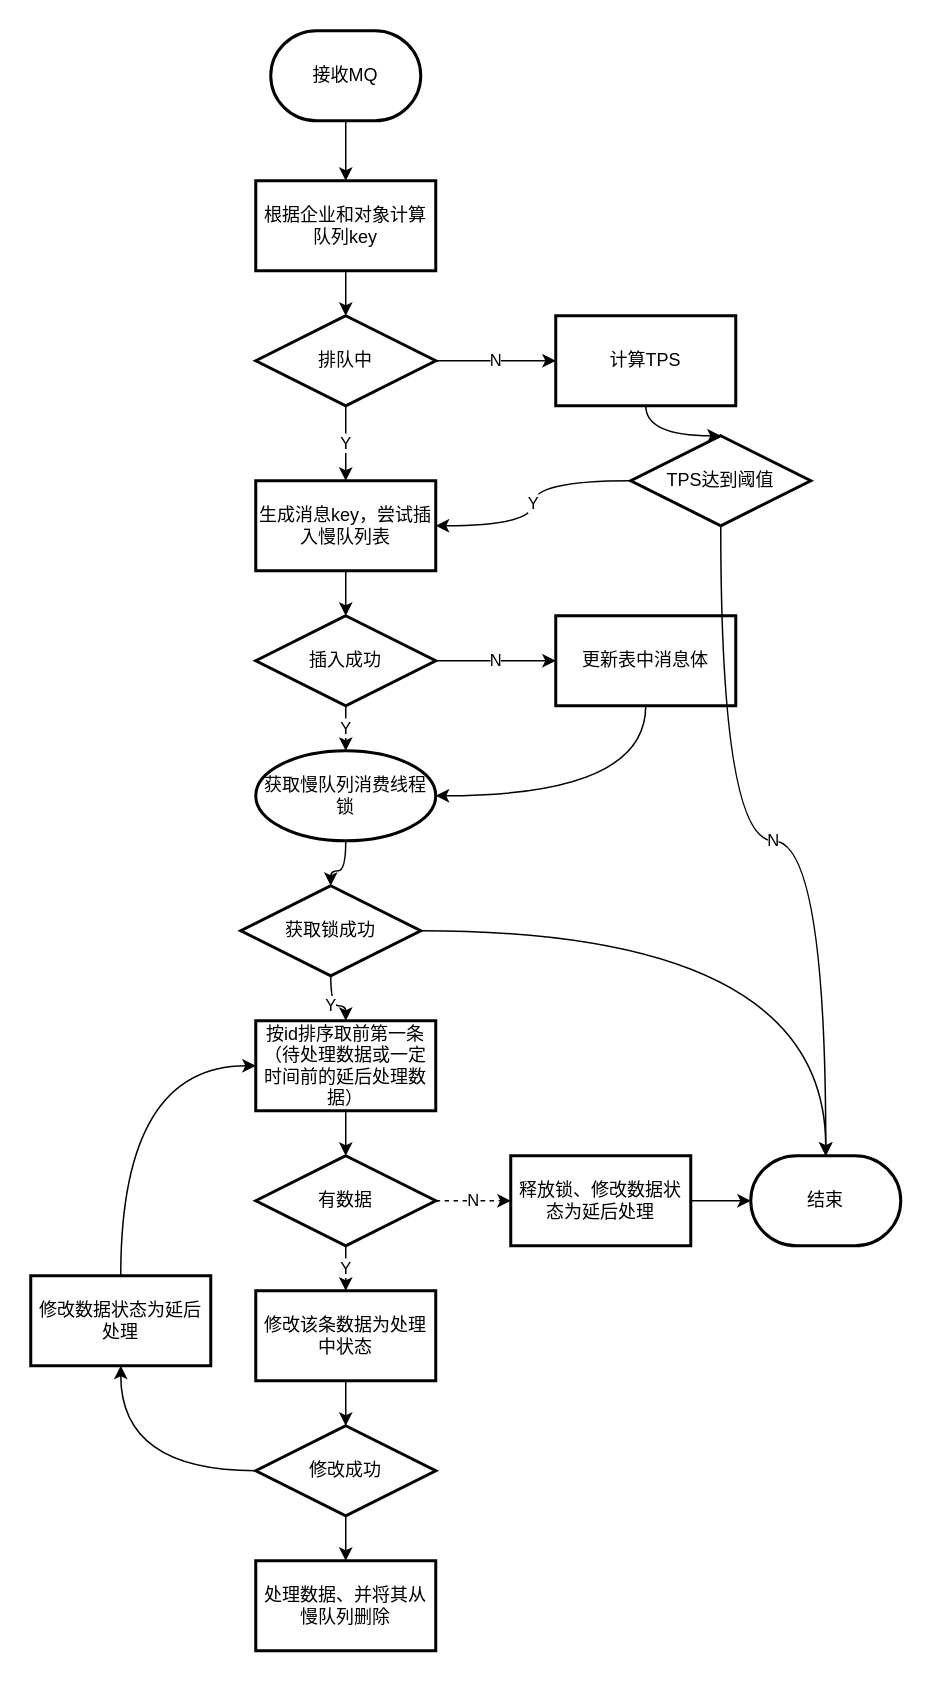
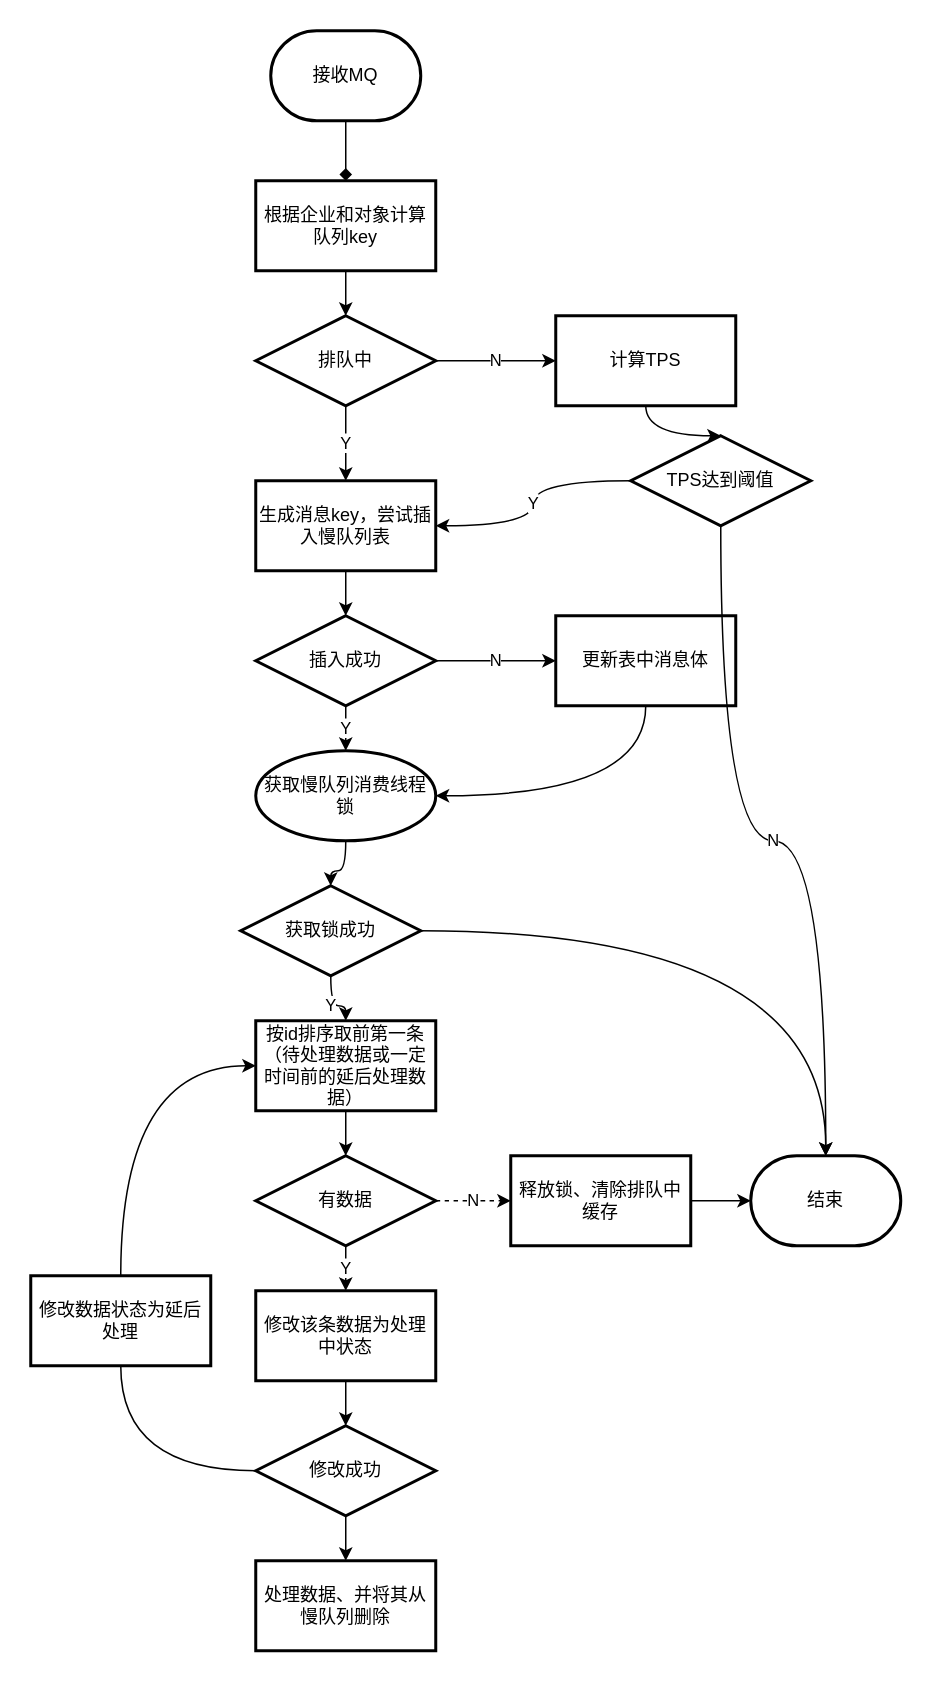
  <mxCell id="0" />
  <mxCell id="1" parent="0" />
- <mxCell id="2" value="" style="edgeStyle=orthogonalEdgeStyle;rounded=0;orthogonalLoop=1;jettySize=auto;html=1;curved=1;" edge="1" parent="1" source="3" target="5"><mxGeometry relative="1" as="geometry" /></mxCell>
+ <mxCell id="2" value="" style="edgeStyle=orthogonalEdgeStyle;rounded=0;orthogonalLoop=1;jettySize=auto;html=1;curved=1;endArrow=diamond;" edge="1" parent="1" source="3" target="5"><mxGeometry relative="1" as="geometry" /></mxCell>
  <mxCell id="3" value="接收MQ" style="strokeWidth=2;html=1;shape=mxgraph.flowchart.terminator;whiteSpace=wrap;" vertex="1" parent="1"><mxGeometry x="180" y="20" width="100" height="60" as="geometry" /></mxCell>
  <mxCell id="4" value="" style="edgeStyle=orthogonalEdgeStyle;rounded=0;orthogonalLoop=1;jettySize=auto;html=1;curved=1;" edge="1" parent="1" source="5" target="8"><mxGeometry relative="1" as="geometry" /></mxCell>
  <mxCell id="5" value="根据企业和对象计算队列key" style="whiteSpace=wrap;html=1;strokeWidth=2;" vertex="1" parent="1"><mxGeometry x="170" y="120" width="120" height="60" as="geometry" /></mxCell>
  <mxCell id="6" value="Y" style="edgeStyle=orthogonalEdgeStyle;rounded=0;orthogonalLoop=1;jettySize=auto;html=1;curved=1;" edge="1" parent="1" source="8" target="10"><mxGeometry relative="1" as="geometry" /></mxCell>
  <mxCell id="7" value="N" style="edgeStyle=orthogonalEdgeStyle;rounded=0;orthogonalLoop=1;jettySize=auto;html=1;exitX=1;exitY=0.5;exitDx=0;exitDy=0;exitPerimeter=0;curved=1;" edge="1" parent="1" source="8"><mxGeometry relative="1" as="geometry"><mxPoint x="370" y="240" as="targetPoint" /></mxGeometry></mxCell>
  <mxCell id="8" value="排队中" style="strokeWidth=2;html=1;shape=mxgraph.flowchart.decision;whiteSpace=wrap;fontFamily=Helvetica;fontSize=12;fontColor=#000000;align=center;strokeColor=#000000;fillColor=#ffffff;" vertex="1" parent="1"><mxGeometry x="170" y="210" width="120" height="60" as="geometry" /></mxCell>
  <mxCell id="9" value="" style="edgeStyle=orthogonalEdgeStyle;rounded=0;orthogonalLoop=1;jettySize=auto;html=1;curved=1;" edge="1" parent="1" source="10" target="13"><mxGeometry relative="1" as="geometry" /></mxCell>
  <mxCell id="10" value="生成消息key，尝试插入慢队列表" style="whiteSpace=wrap;html=1;strokeWidth=2;" vertex="1" parent="1"><mxGeometry x="170" y="320" width="120" height="60" as="geometry" /></mxCell>
  <mxCell id="11" value="Y" style="edgeStyle=orthogonalEdgeStyle;rounded=0;orthogonalLoop=1;jettySize=auto;html=1;curved=1;" edge="1" parent="1" source="13" target="15"><mxGeometry relative="1" as="geometry" /></mxCell>
  <mxCell id="12" value="N" style="edgeStyle=orthogonalEdgeStyle;rounded=0;orthogonalLoop=1;jettySize=auto;html=1;curved=1;" edge="1" parent="1" source="13" target="34"><mxGeometry relative="1" as="geometry" /></mxCell>
  <mxCell id="13" value="插入成功" style="rhombus;whiteSpace=wrap;html=1;strokeWidth=2;" vertex="1" parent="1"><mxGeometry x="170" y="410" width="120" height="60" as="geometry" /></mxCell>
  <mxCell id="14" value="" style="edgeStyle=orthogonalEdgeStyle;rounded=0;orthogonalLoop=1;jettySize=auto;html=1;curved=1;" edge="1" parent="1" source="15" target="18"><mxGeometry relative="1" as="geometry" /></mxCell>
  <mxCell id="15" value="获取慢队列消费线程锁" style="ellipse;whiteSpace=wrap;html=1;strokeWidth=2;" vertex="1" parent="1"><mxGeometry x="170" y="500" width="120" height="60" as="geometry" /></mxCell>
  <mxCell id="16" value="Y" style="edgeStyle=orthogonalEdgeStyle;rounded=0;orthogonalLoop=1;jettySize=auto;html=1;curved=1;" edge="1" parent="1" source="18" target="20"><mxGeometry relative="1" as="geometry" /></mxCell>
  <mxCell id="17" style="edgeStyle=orthogonalEdgeStyle;rounded=0;orthogonalLoop=1;jettySize=auto;html=1;exitX=1;exitY=0.5;exitDx=0;exitDy=0;entryX=0.5;entryY=0;entryDx=0;entryDy=0;entryPerimeter=0;curved=1;" edge="1" parent="1" source="18" target="32"><mxGeometry relative="1" as="geometry" /></mxCell>
  <mxCell id="18" value="获取锁成功" style="rhombus;whiteSpace=wrap;html=1;strokeWidth=2;" vertex="1" parent="1"><mxGeometry x="160" y="590" width="120" height="60" as="geometry" /></mxCell>
  <mxCell id="19" value="" style="edgeStyle=orthogonalEdgeStyle;rounded=0;orthogonalLoop=1;jettySize=auto;html=1;curved=1;" edge="1" parent="1" source="20" target="23"><mxGeometry relative="1" as="geometry" /></mxCell>
  <mxCell id="20" value="按id排序取前第一条（待处理数据或一定时间前的延后处理数据）" style="whiteSpace=wrap;html=1;strokeWidth=2;" vertex="1" parent="1"><mxGeometry x="170" y="680" width="120" height="60" as="geometry" /></mxCell>
  <mxCell id="21" value="Y" style="edgeStyle=orthogonalEdgeStyle;rounded=0;orthogonalLoop=1;jettySize=auto;html=1;curved=1;" edge="1" parent="1" source="23" target="25"><mxGeometry relative="1" as="geometry" /></mxCell>
  <mxCell id="22" value="N" style="edgeStyle=orthogonalEdgeStyle;rounded=0;orthogonalLoop=1;jettySize=auto;html=1;curved=1;dashed=1;" edge="1" parent="1" source="23" target="31"><mxGeometry relative="1" as="geometry" /></mxCell>
  <mxCell id="23" value="有数据" style="rhombus;whiteSpace=wrap;html=1;strokeWidth=2;" vertex="1" parent="1"><mxGeometry x="170" y="770" width="120" height="60" as="geometry" /></mxCell>
  <mxCell id="24" value="" style="edgeStyle=orthogonalEdgeStyle;rounded=0;orthogonalLoop=1;jettySize=auto;html=1;curved=1;" edge="1" parent="1" source="25" target="28"><mxGeometry relative="1" as="geometry" /></mxCell>
  <mxCell id="25" value="修改该条数据为处理中状态" style="whiteSpace=wrap;html=1;strokeWidth=2;" vertex="1" parent="1"><mxGeometry x="170" y="860" width="120" height="60" as="geometry" /></mxCell>
  <mxCell id="26" value="" style="edgeStyle=orthogonalEdgeStyle;rounded=0;orthogonalLoop=1;jettySize=auto;html=1;curved=1;" edge="1" parent="1" source="28" target="29"><mxGeometry relative="1" as="geometry" /></mxCell>
- <mxCell id="27" value="" style="edgeStyle=orthogonalEdgeStyle;rounded=0;orthogonalLoop=1;jettySize=auto;html=1;curved=1;" edge="1" parent="1" source="28" target="36"><mxGeometry relative="1" as="geometry" /></mxCell>
+ <mxCell id="27" value="" style="edgeStyle=orthogonalEdgeStyle;rounded=0;orthogonalLoop=1;jettySize=auto;html=1;curved=1;endArrow=none;" edge="1" parent="1" source="28" target="36"><mxGeometry relative="1" as="geometry" /></mxCell>
  <mxCell id="28" value="修改成功" style="rhombus;whiteSpace=wrap;html=1;strokeWidth=2;" vertex="1" parent="1"><mxGeometry x="170" y="950" width="120" height="60" as="geometry" /></mxCell>
  <mxCell id="29" value="处理数据、并将其从慢队列删除" style="whiteSpace=wrap;html=1;strokeWidth=2;" vertex="1" parent="1"><mxGeometry x="170" y="1040" width="120" height="60" as="geometry" /></mxCell>
  <mxCell id="30" value="" style="edgeStyle=orthogonalEdgeStyle;rounded=0;orthogonalLoop=1;jettySize=auto;html=1;curved=1;" edge="1" parent="1" source="31" target="32"><mxGeometry relative="1" as="geometry" /></mxCell>
- <mxCell id="31" value="释放锁、修改数据状态为延后处理" style="whiteSpace=wrap;html=1;strokeWidth=2;" vertex="1" parent="1"><mxGeometry x="340" y="770" width="120" height="60" as="geometry" /></mxCell>
+ <mxCell id="31" value="释放锁、清除排队中缓存" style="whiteSpace=wrap;html=1;strokeWidth=2;" vertex="1" parent="1"><mxGeometry x="340" y="770" width="120" height="60" as="geometry" /></mxCell>
  <mxCell id="32" value="结束" style="strokeWidth=2;html=1;shape=mxgraph.flowchart.terminator;whiteSpace=wrap;" vertex="1" parent="1"><mxGeometry x="500" y="770" width="100" height="60" as="geometry" /></mxCell>
  <mxCell id="33" style="edgeStyle=orthogonalEdgeStyle;rounded=0;orthogonalLoop=1;jettySize=auto;html=1;exitX=0.5;exitY=1;exitDx=0;exitDy=0;entryX=1;entryY=0.5;entryDx=0;entryDy=0;curved=1;" edge="1" parent="1" source="34" target="15"><mxGeometry relative="1" as="geometry" /></mxCell>
  <mxCell id="34" value="更新表中消息体" style="whiteSpace=wrap;html=1;strokeWidth=2;" vertex="1" parent="1"><mxGeometry x="370" y="410" width="120" height="60" as="geometry" /></mxCell>
  <mxCell id="35" style="edgeStyle=orthogonalEdgeStyle;rounded=0;orthogonalLoop=1;jettySize=auto;html=1;exitX=0.5;exitY=0;exitDx=0;exitDy=0;entryX=0;entryY=0.5;entryDx=0;entryDy=0;curved=1;" edge="1" parent="1" source="36" target="20"><mxGeometry relative="1" as="geometry" /></mxCell>
  <mxCell id="36" value="修改数据状态为延后处理" style="whiteSpace=wrap;html=1;strokeWidth=2;" vertex="1" parent="1"><mxGeometry x="20" y="850" width="120" height="60" as="geometry" /></mxCell>
  <mxCell id="37" value="N" style="edgeStyle=orthogonalEdgeStyle;rounded=0;orthogonalLoop=1;jettySize=auto;html=1;entryX=0.5;entryY=0;entryDx=0;entryDy=0;entryPerimeter=0;curved=1;" edge="1" parent="1" source="41" target="32"><mxGeometry relative="1" as="geometry" /></mxCell>
  <mxCell id="38" value="" style="edgeStyle=orthogonalEdgeStyle;rounded=0;orthogonalLoop=1;jettySize=auto;html=1;curved=1;" edge="1" parent="1" source="39" target="41"><mxGeometry relative="1" as="geometry" /></mxCell>
  <mxCell id="39" value="计算TPS" style="rounded=0;whiteSpace=wrap;html=1;strokeWidth=2;" vertex="1" parent="1"><mxGeometry x="370" y="210" width="120" height="60" as="geometry" /></mxCell>
  <mxCell id="40" value="Y" style="edgeStyle=orthogonalEdgeStyle;rounded=0;orthogonalLoop=1;jettySize=auto;html=1;curved=1;" edge="1" parent="1" source="41" target="10"><mxGeometry relative="1" as="geometry" /></mxCell>
  <mxCell id="41" value="TPS达到阈值" style="rhombus;whiteSpace=wrap;html=1;rounded=0;strokeWidth=2;" vertex="1" parent="1"><mxGeometry x="420" y="290" width="120" height="60" as="geometry" /></mxCell>
